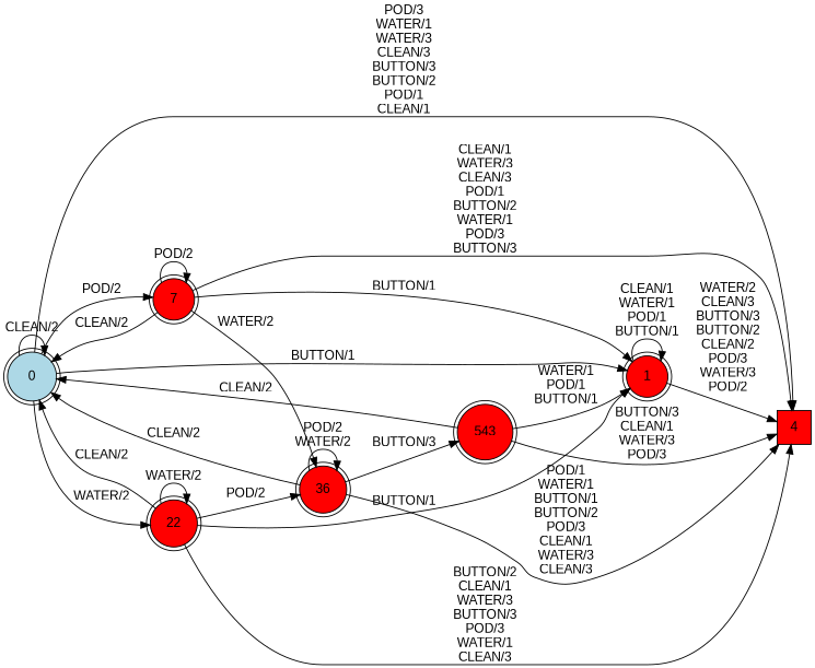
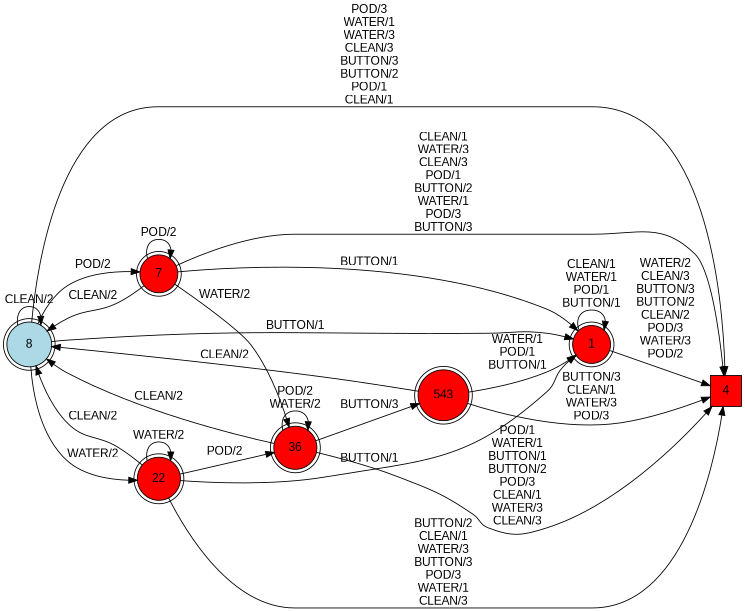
  digraph {
    rankdir=LR
    fontname="Liberation Sans"
    node [fillcolor=red shape=doublecircle style=filled fontname="Liberation Sans"]
    edge [fontname="Liberation Sans"]
-   0 [fillcolor=lightblue isInitial=True]
+   0 [fillcolor=lightblue isInitial=True label=8]
    1
    4 [shape=square]
    7
    22
    36
    543
    0 -> 0 [label="CLEAN/2"]
    0 -> 1 [label="BUTTON/1"]
    0 -> 4 [label="POD/3\nWATER/1\nWATER/3\nCLEAN/3\nBUTTON/3\nBUTTON/2\nPOD/1\nCLEAN/1"]
    0 -> 7 [label="POD/2"]
    0 -> 22 [label="WATER/2"]
    1 -> 1 [label="CLEAN/1\nWATER/1\nPOD/1\nBUTTON/1"]
    1 -> 4 [label="WATER/2\nCLEAN/3\nBUTTON/3\nBUTTON/2\nCLEAN/2\nPOD/3\nWATER/3\nPOD/2"]
    7 -> 0 [label="CLEAN/2"]
    7 -> 1 [label="BUTTON/1"]
    7 -> 4 [label="CLEAN/1\nWATER/3\nCLEAN/3\nPOD/1\nBUTTON/2\nWATER/1\nPOD/3\nBUTTON/3"]
    7 -> 7 [label="POD/2"]
    7 -> 36 [label="WATER/2"]
    22 -> 0 [label="CLEAN/2"]
    22 -> 1 [label="BUTTON/1"]
    22 -> 4 [label="BUTTON/2\nCLEAN/1\nWATER/3\nBUTTON/3\nPOD/3\nWATER/1\nCLEAN/3"]
    22 -> 22 [label="WATER/2"]
    22 -> 36 [label="POD/2"]
    36 -> 0 [label="CLEAN/2"]
    36 -> 4 [label="POD/1\nWATER/1\nBUTTON/1\nBUTTON/2\nPOD/3\nCLEAN/1\nWATER/3\nCLEAN/3"]
    36 -> 36 [label="POD/2\nWATER/2"]
    36 -> 543 [label="BUTTON/3"]
    543 -> 0 [label="CLEAN/2"]
    543 -> 1 [label="WATER/1\nPOD/1\nBUTTON/1"]
    543 -> 4 [label="BUTTON/3\nCLEAN/1\nWATER/3\nPOD/3"]
  }
